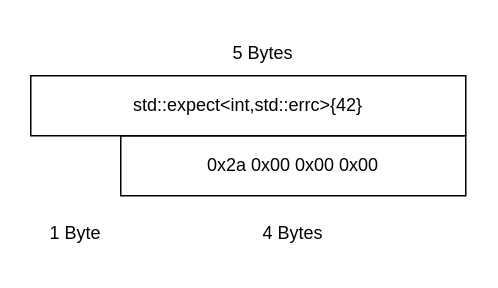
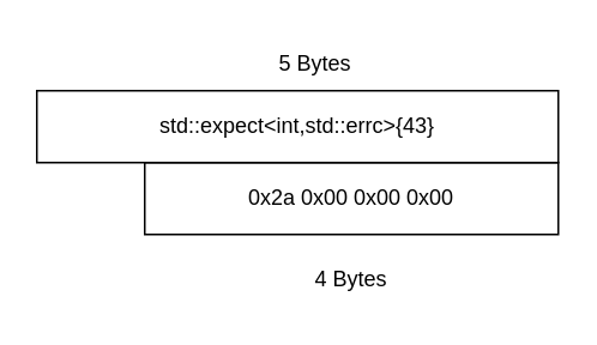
  <mxCell id="0" />
  <mxCell id="1" parent="0" />
- <mxCell id="2" value="std::expect&amp;lt;int,std::errc&amp;gt;{42}" style="rounded=0;whiteSpace=wrap;html=1;fillColor=none;" parent="1" vertex="1"><mxGeometry x="20" y="50" width="290" height="40" as="geometry" /></mxCell>
+ <mxCell id="2" value="std::expect&amp;lt;int,std::errc&amp;gt;{43}" style="rounded=0;whiteSpace=wrap;html=1;fillColor=none;" parent="1" vertex="1"><mxGeometry x="20" y="50" width="290" height="40" as="geometry" /></mxCell>
  <mxCell id="3" value="5 Bytes" style="text;html=1;strokeColor=none;fillColor=none;align=center;verticalAlign=middle;whiteSpace=wrap;rounded=0;" parent="1" vertex="1"><mxGeometry x="145" y="20" width="60" height="30" as="geometry" /></mxCell>
  <mxCell id="4" value="0x2a 0x00 0x00 0x00" style="rounded=0;whiteSpace=wrap;html=1;fillColor=none;" parent="1" vertex="1"><mxGeometry x="80" y="90" width="230" height="40" as="geometry" /></mxCell>
  <mxCell id="5" value="4 Bytes" style="text;html=1;strokeColor=none;fillColor=none;align=center;verticalAlign=middle;whiteSpace=wrap;rounded=0;" parent="1" vertex="1"><mxGeometry x="165" y="140" width="60" height="30" as="geometry" /></mxCell>
- <mxCell id="6" value="1 Byte" style="text;html=1;strokeColor=none;fillColor=none;align=center;verticalAlign=middle;whiteSpace=wrap;rounded=0;" parent="1" vertex="1"><mxGeometry x="20" y="140" width="60" height="30" as="geometry" /></mxCell>
